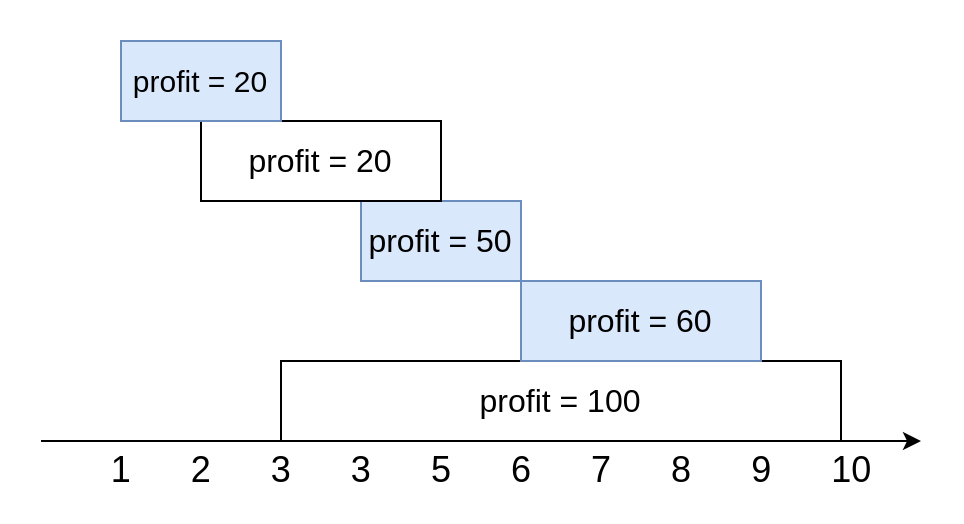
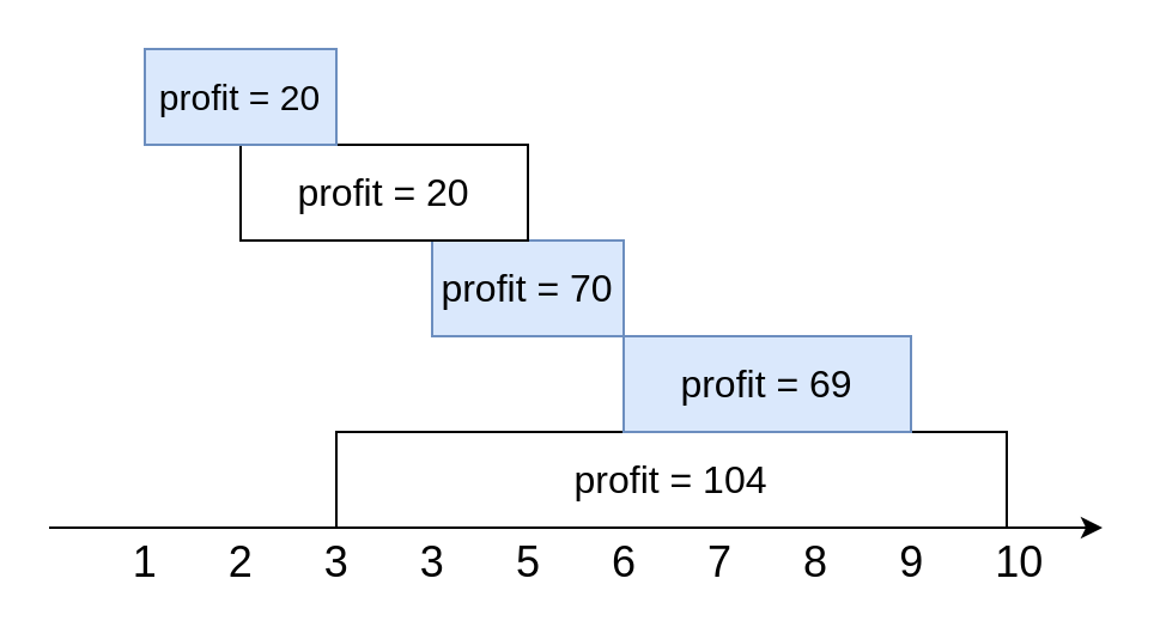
  <mxCell id="0" />
  <mxCell id="1" parent="0" />
- <mxCell id="2" value="profit = 100" style="rounded=0;whiteSpace=wrap;html=1;fontSize=16;" vertex="1" parent="1"><mxGeometry x="140" y="180" width="280" height="40" as="geometry" /></mxCell>
+ <mxCell id="2" value="profit = 104" style="rounded=0;whiteSpace=wrap;html=1;fontSize=16;" vertex="1" parent="1"><mxGeometry x="140" y="180" width="280" height="40" as="geometry" /></mxCell>
  <mxCell id="3" value="" style="endArrow=classic;html=1;rounded=0;" edge="1" parent="1"><mxGeometry width="50" height="50" relative="1" as="geometry"><mxPoint x="20" y="220" as="sourcePoint" /><mxPoint x="460" y="220" as="targetPoint" /></mxGeometry></mxCell>
  <mxCell id="4" value="&lt;font style=&quot;font-size: 18px;&quot;&gt;1&amp;nbsp; &amp;nbsp; &amp;nbsp; 2&lt;/font&gt;&lt;span style=&quot;font-size: 18px;&quot;&gt;&amp;nbsp; &amp;nbsp; &amp;nbsp; 3&lt;/span&gt;&lt;span style=&quot;font-size: 18px;&quot;&gt;&amp;nbsp; &amp;nbsp; &amp;nbsp; 3&lt;/span&gt;&lt;span style=&quot;font-size: 18px;&quot;&gt;&amp;nbsp; &amp;nbsp; &amp;nbsp; 5&lt;/span&gt;&lt;span style=&quot;font-size: 18px;&quot;&gt;&amp;nbsp; &amp;nbsp; &amp;nbsp; 6&lt;/span&gt;&lt;span style=&quot;font-size: 18px;&quot;&gt;&amp;nbsp; &amp;nbsp; &amp;nbsp; 7&amp;nbsp;&lt;/span&gt;&lt;span style=&quot;font-size: 18px;&quot;&gt;&amp;nbsp; &amp;nbsp; &amp;nbsp;8&amp;nbsp;&lt;/span&gt;&lt;span style=&quot;font-size: 18px;&quot;&gt;&amp;nbsp; &amp;nbsp; &amp;nbsp;9&amp;nbsp;&lt;/span&gt;&lt;span style=&quot;font-size: 18px;&quot;&gt;&amp;nbsp; &amp;nbsp; &amp;nbsp;10&lt;/span&gt;" style="text;html=1;resizable=0;autosize=1;align=center;verticalAlign=middle;points=[];fillColor=none;strokeColor=none;rounded=0;fontSize=18;spacingTop=0;spacingBottom=-10;" vertex="1" parent="1"><mxGeometry x="45" y="220" width="400" height="20" as="geometry" /></mxCell>
- <mxCell id="5" value="profit = 60" style="rounded=0;whiteSpace=wrap;html=1;fontSize=16;fillColor=#dae8fc;strokeColor=#6c8ebf;" vertex="1" parent="1"><mxGeometry x="260" y="140" width="120" height="40" as="geometry" /></mxCell>
- <mxCell id="6" value="profit = 50" style="rounded=0;whiteSpace=wrap;html=1;fontSize=16;fillColor=#dae8fc;strokeColor=#6c8ebf;" vertex="1" parent="1"><mxGeometry x="180" y="100" width="80" height="40" as="geometry" /></mxCell>
+ <mxCell id="5" value="profit = 69" style="rounded=0;whiteSpace=wrap;html=1;fontSize=16;fillColor=#dae8fc;strokeColor=#6c8ebf;" vertex="1" parent="1"><mxGeometry x="260" y="140" width="120" height="40" as="geometry" /></mxCell>
+ <mxCell id="6" value="profit = 70" style="rounded=0;whiteSpace=wrap;html=1;fontSize=16;fillColor=#dae8fc;strokeColor=#6c8ebf;" vertex="1" parent="1"><mxGeometry x="180" y="100" width="80" height="40" as="geometry" /></mxCell>
  <mxCell id="7" value="profit = 20" style="rounded=0;whiteSpace=wrap;html=1;fontSize=16;" vertex="1" parent="1"><mxGeometry x="100" y="60" width="120" height="40" as="geometry" /></mxCell>
  <mxCell id="8" value="profit = 20" style="rounded=0;whiteSpace=wrap;html=1;fontSize=15;fillColor=#dae8fc;strokeColor=#6c8ebf;" vertex="1" parent="1"><mxGeometry x="60" y="20" width="80" height="40" as="geometry" /></mxCell>
